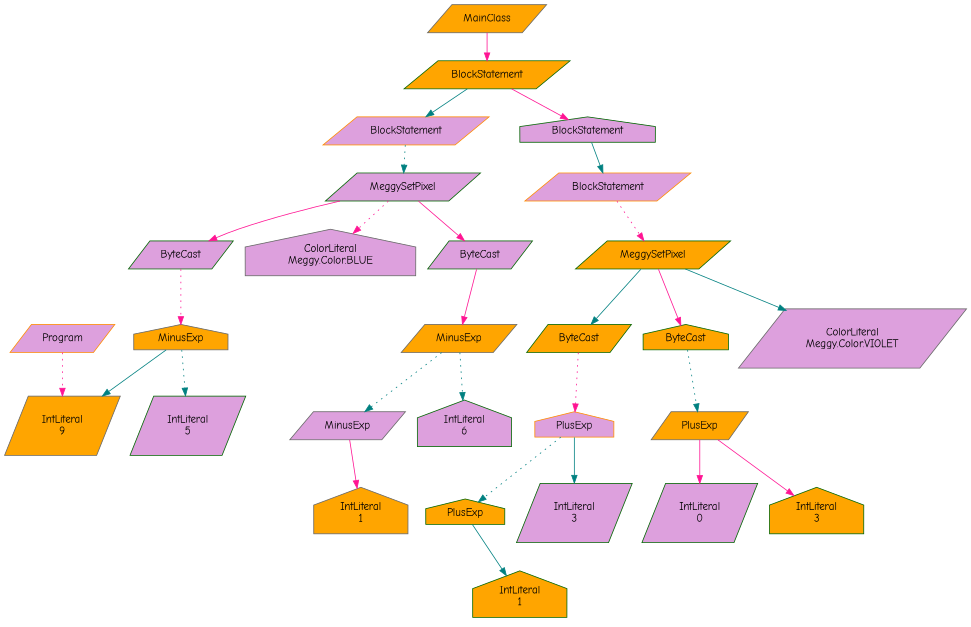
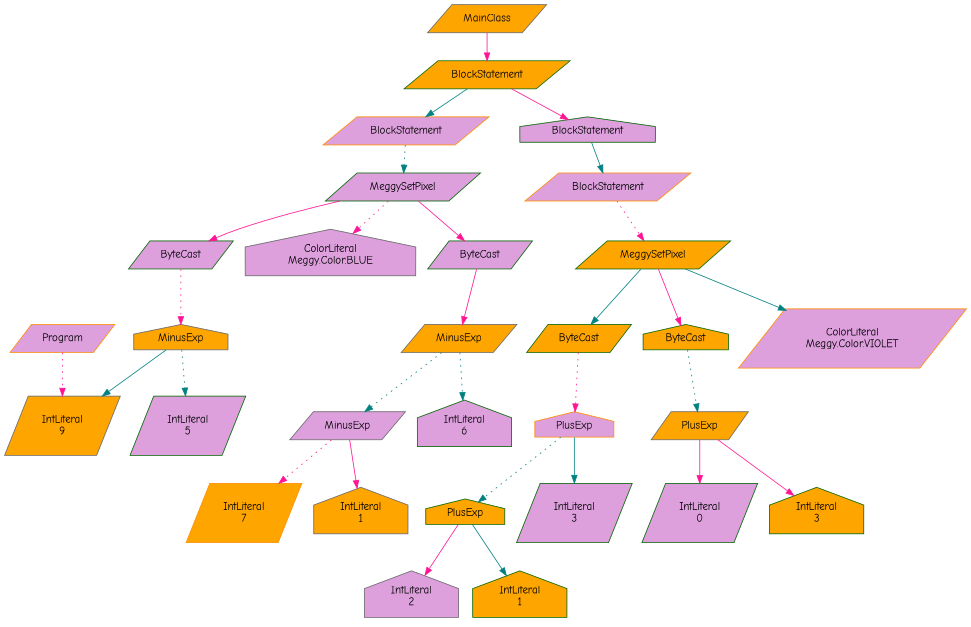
  digraph {
    fontname="Comic Neue"
    node [color=darkgreen fillcolor=plum fontname="Comic Neue" shape=parallelogram style=filled]
    edge [color=deeppink fontname="Comic Neue" style=solid]
    n1 [color=darkorange label=Program]
    n2 [color=gray40 fillcolor=orange label="IntLiteral\n9"]
    n3 [color=gray40 fillcolor=orange label=MainClass]
    n4 [fillcolor=orange label=BlockStatement]
    n5 [color=darkorange label=BlockStatement]
    n6 [label=BlockStatement shape=house]
    n7 [label=MeggySetPixel]
    n8 [color=darkorange label=BlockStatement]
    n9 [label=ByteCast]
    n10 [label=ByteCast]
    n11 [color=gray40 label="ColorLiteral\nMeggy.Color.BLUE" shape=house]
    n12 [color=gray40 fillcolor=orange label=MinusExp]
    n13 [color=gray40 fillcolor=orange label=MinusExp shape=house]
    n14 [color=gray40 label=MinusExp]
    n15 [label="IntLiteral\n6" shape=house]
+   n16 [color=darkorange fillcolor=orange label="IntLiteral\n7"]
    n17 [color=gray40 fillcolor=orange label="IntLiteral\n1" shape=house]
    n18 [label="IntLiteral\n5"]
    n19 [fillcolor=orange label=MeggySetPixel]
    n20 [fillcolor=orange label=ByteCast]
    n21 [fillcolor=orange label=ByteCast shape=house]
-   n22 [color=gray40 label="ColorLiteral\nMeggy.Color.VIOLET"]
+   n22 [color=darkorange label="ColorLiteral\nMeggy.Color.VIOLET"]
    n23 [color=darkorange label=PlusExp shape=house]
    n24 [color=gray40 fillcolor=orange label=PlusExp]
    n25 [fillcolor=orange label=PlusExp shape=house]
    n26 [label="IntLiteral\n3"]
+   n27 [color=gray40 label="IntLiteral\n2" shape=house]
    n28 [fillcolor=orange label="IntLiteral\n1" shape=house]
    n29 [label="IntLiteral\n0"]
    n30 [fillcolor=orange label="IntLiteral\n3" shape=house]
    n1 -> n2 [style=dotted]
    n3 -> n4
    n4 -> n5 [color=teal]
    n4 -> n6
    n5 -> n7 [color=teal style=dotted]
    n6 -> n8 [color=teal]
    n7 -> n9
    n7 -> n10
    n7 -> n11 [style=dotted]
    n8 -> n19 [style=dotted]
    n9 -> n12
    n10 -> n13 [style=dotted]
    n12 -> n14 [color=teal style=dotted]
    n12 -> n15 [color=teal style=dotted]
    n13 -> n2 [color=teal]
    n13 -> n18 [color=teal style=dotted]
+   n14 -> n16 [style=dotted]
    n14 -> n17
    n19 -> n20 [color=teal]
    n19 -> n21
    n19 -> n22 [color=teal]
    n20 -> n23 [style=dotted]
    n21 -> n24 [color=teal style=dotted]
    n23 -> n25 [color=teal style=dotted]
    n23 -> n26 [color=teal]
    n24 -> n29
    n24 -> n30
+   n25 -> n27
    n25 -> n28 [color=teal]
  }
